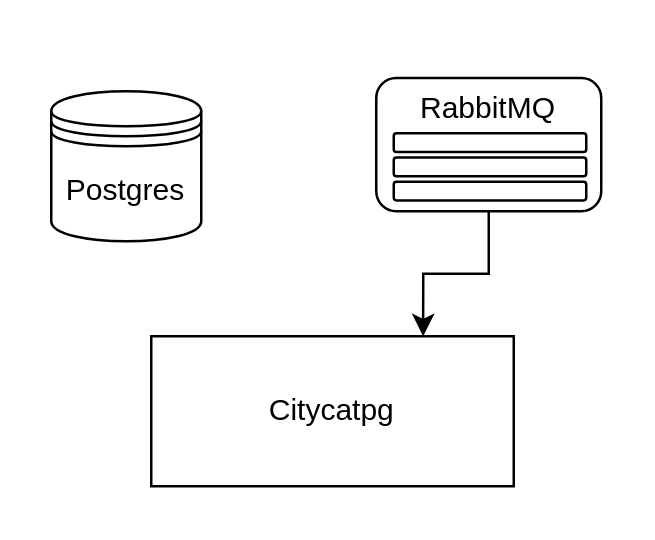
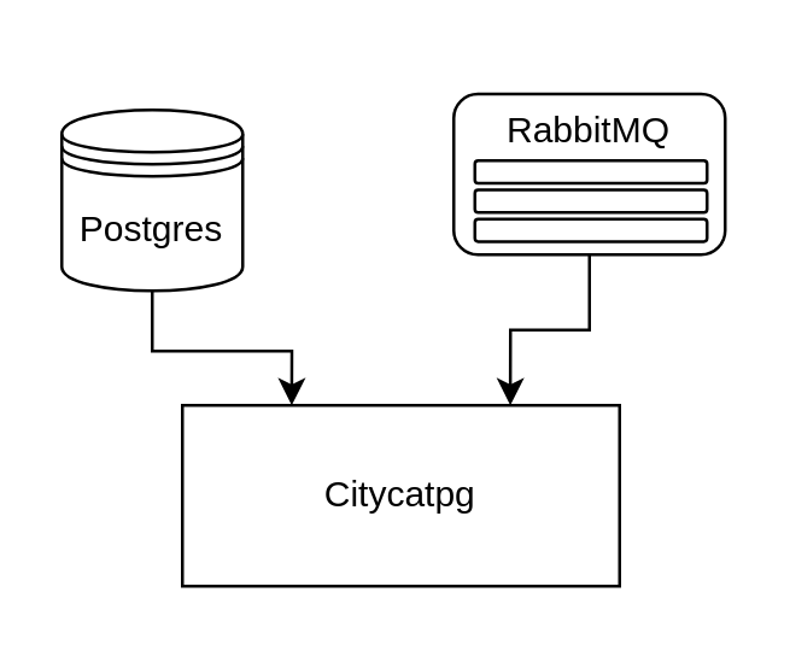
  <mxCell id="0" />
  <mxCell id="1" parent="0" />
+ <mxCell id="2" style="edgeStyle=orthogonalEdgeStyle;rounded=0;orthogonalLoop=1;jettySize=auto;html=1;entryX=0.25;entryY=0;entryDx=0;entryDy=0;" edge="1" parent="1" source="3" target="9"><mxGeometry relative="1" as="geometry" /></mxCell>
  <mxCell id="3" value="Postgres" style="shape=datastore;whiteSpace=wrap;html=1;" vertex="1" parent="1"><mxGeometry x="20" y="36" width="60" height="60" as="geometry" /></mxCell>
  <mxCell id="4" value="" style="group" vertex="1" connectable="0" parent="1"><mxGeometry x="150" y="20" width="90" height="64" as="geometry" /></mxCell>
  <mxCell id="5" value="RabbitMQ&lt;br&gt;&amp;nbsp;&lt;br&gt;&amp;nbsp;" style="rounded=1;whiteSpace=wrap;html=1;" vertex="1" parent="4"><mxGeometry y="10.667" width="90" height="53.333" as="geometry" /></mxCell>
  <mxCell id="6" value="" style="rounded=1;whiteSpace=wrap;html=1;" vertex="1" parent="4"><mxGeometry x="7" y="32.8" width="77" height="7.467" as="geometry" /></mxCell>
  <mxCell id="7" value="" style="rounded=1;whiteSpace=wrap;html=1;" vertex="1" parent="4"><mxGeometry x="7" y="42.53" width="77" height="7.47" as="geometry" /></mxCell>
  <mxCell id="8" value="" style="rounded=1;whiteSpace=wrap;html=1;" vertex="1" parent="4"><mxGeometry x="7" y="52.2" width="77" height="7.467" as="geometry" /></mxCell>
  <mxCell id="9" value="Citycatpg" style="rounded=0;whiteSpace=wrap;html=1;" vertex="1" parent="1"><mxGeometry x="60" y="134" width="145" height="60" as="geometry" /></mxCell>
  <mxCell id="10" style="edgeStyle=orthogonalEdgeStyle;rounded=0;orthogonalLoop=1;jettySize=auto;html=1;entryX=0.75;entryY=0;entryDx=0;entryDy=0;" edge="1" parent="1" source="5" target="9"><mxGeometry relative="1" as="geometry" /></mxCell>
